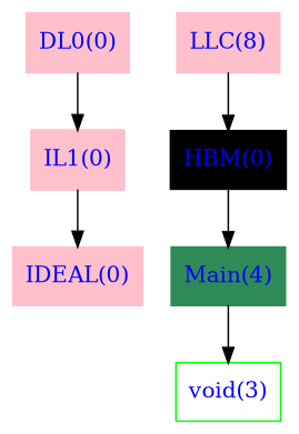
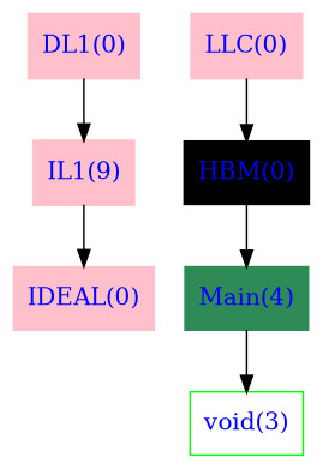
  digraph {
    node [color=pink font=Courier fontcolor=Blue peripheries=2 shape=record sides=5 style=filled]
-   "IL1(0)"
+   "IL1(0)" [label="IL1(9)"]
    "IDEAL(0)"
    n3 [color=seagreen label="Main(4)" peripheries=1]
    n4 [color=Green label="void(3)" peripheries="" sides="" style=""]
    "HBM(0)" [color=bronze peripheries=1]
-   "LLC(0)" [label="LLC(8)"]
-   "DL1(0)" [label="DL0(0)"]
+   "LLC(0)"
+   "DL1(0)"
    "IL1(0)" -> "IDEAL(0)"
    n3 -> n4
    "HBM(0)" -> n3
    "LLC(0)" -> "HBM(0)"
    "DL1(0)" -> "IL1(0)"
  }
